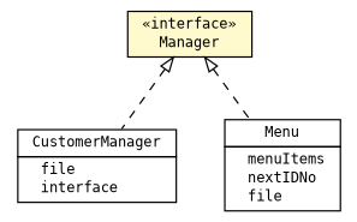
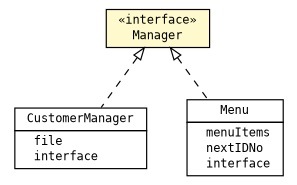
  digraph {
    fontname="DejaVu Sans Mono"
    nodesep=0.25
    ranksep=0.5
    node [fontcolor=black fontname="DejaVu Sans Mono" fontsize=10.0 shape=plaintext]
    edge [arrowtail=empty dir=back fontname="DejaVu Sans Mono" fontsize=10 headport=p labelfontname=Helvetica labelfontsize=10 style=dashed tailport=p]
    n1 [label=<<table title="au.edu.griffith.ict.CustomerManager" border="0" cellborder="1" cellspacing="0" cellpadding="2" port="p" href="./CustomerManager.html"> 		<tr><td><table border="0" cellspacing="0" cellpadding="1"> <tr><td align="center" balign="center"> CustomerManager </td></tr> 		</table></td></tr> 		<tr><td><table border="0" cellspacing="0" cellpadding="1"> <tr><td align="left" balign="left">  file </td></tr> <tr><td align="left" balign="left">  interface </td></tr> 		</table></td></tr> 		</table>>]
    n2 [label=<<table title="au.edu.griffith.ict.Manager" border="0" cellborder="1" cellspacing="0" cellpadding="2" port="p" bgcolor="lemonChiffon" href="./Manager.html"> 		<tr><td><table border="0" cellspacing="0" cellpadding="1"> <tr><td align="center" balign="center"> &#171;interface&#187; </td></tr> <tr><td align="center" balign="center"> Manager </td></tr> 		</table></td></tr> 		</table>>]
-   n3 [label=<<table title="au.edu.griffith.ict.Menu" border="0" cellborder="1" cellspacing="0" cellpadding="2" port="p" href="./Menu.html"> 		<tr><td><table border="0" cellspacing="0" cellpadding="1"> <tr><td align="center" balign="center"> Menu </td></tr> 		</table></td></tr> 		<tr><td><table border="0" cellspacing="0" cellpadding="1"> <tr><td align="left" balign="left">  menuItems </td></tr> <tr><td align="left" balign="left">  nextIDNo </td></tr> <tr><td align="left" balign="left">  file </td></tr> 		</table></td></tr> 		</table>>]
+   n3 [label=<<table title="au.edu.griffith.ict.Menu" border="0" cellborder="1" cellspacing="0" cellpadding="2" port="p" href="./Menu.html"> 		<tr><td><table border="0" cellspacing="0" cellpadding="1"> <tr><td align="center" balign="center"> Menu </td></tr> 		</table></td></tr> 		<tr><td><table border="0" cellspacing="0" cellpadding="1"> <tr><td align="left" balign="left">  menuItems </td></tr> <tr><td align="left" balign="left">  nextIDNo </td></tr> <tr><td align="left" balign="left">  interface </td></tr> 		</table></td></tr> 		</table>>]
    n2 -> n1
    n2 -> n3
  }
